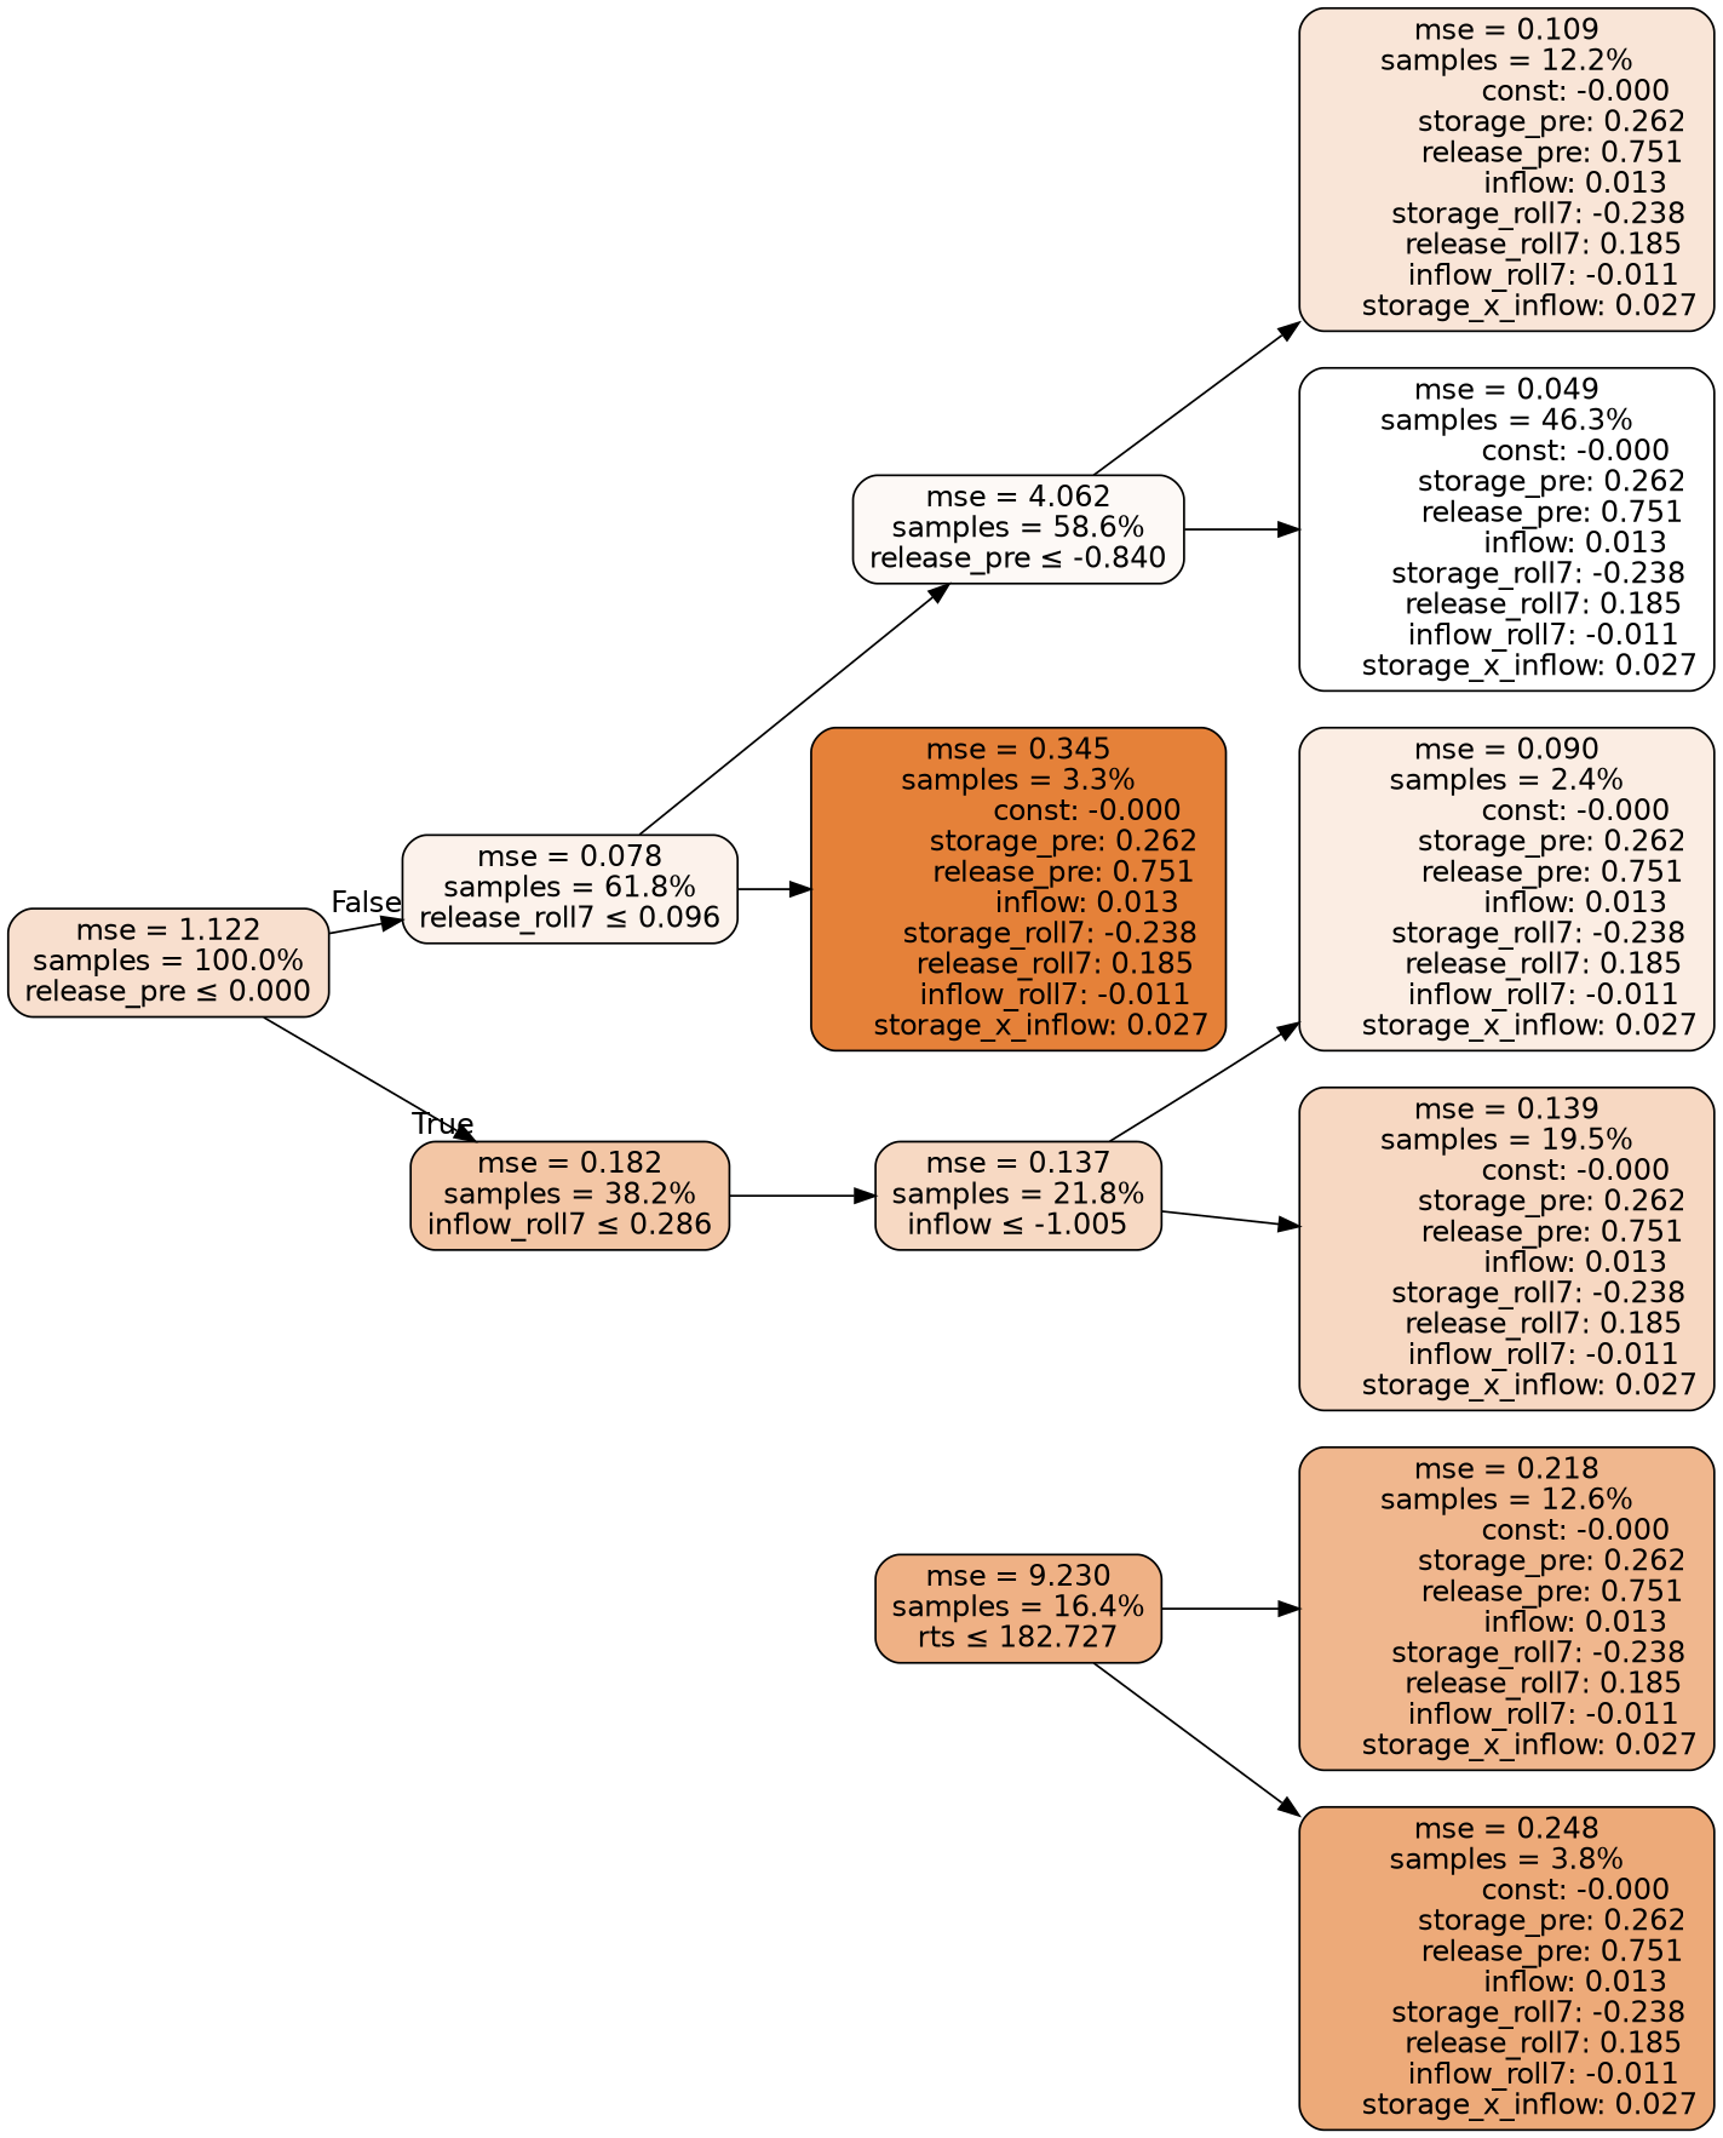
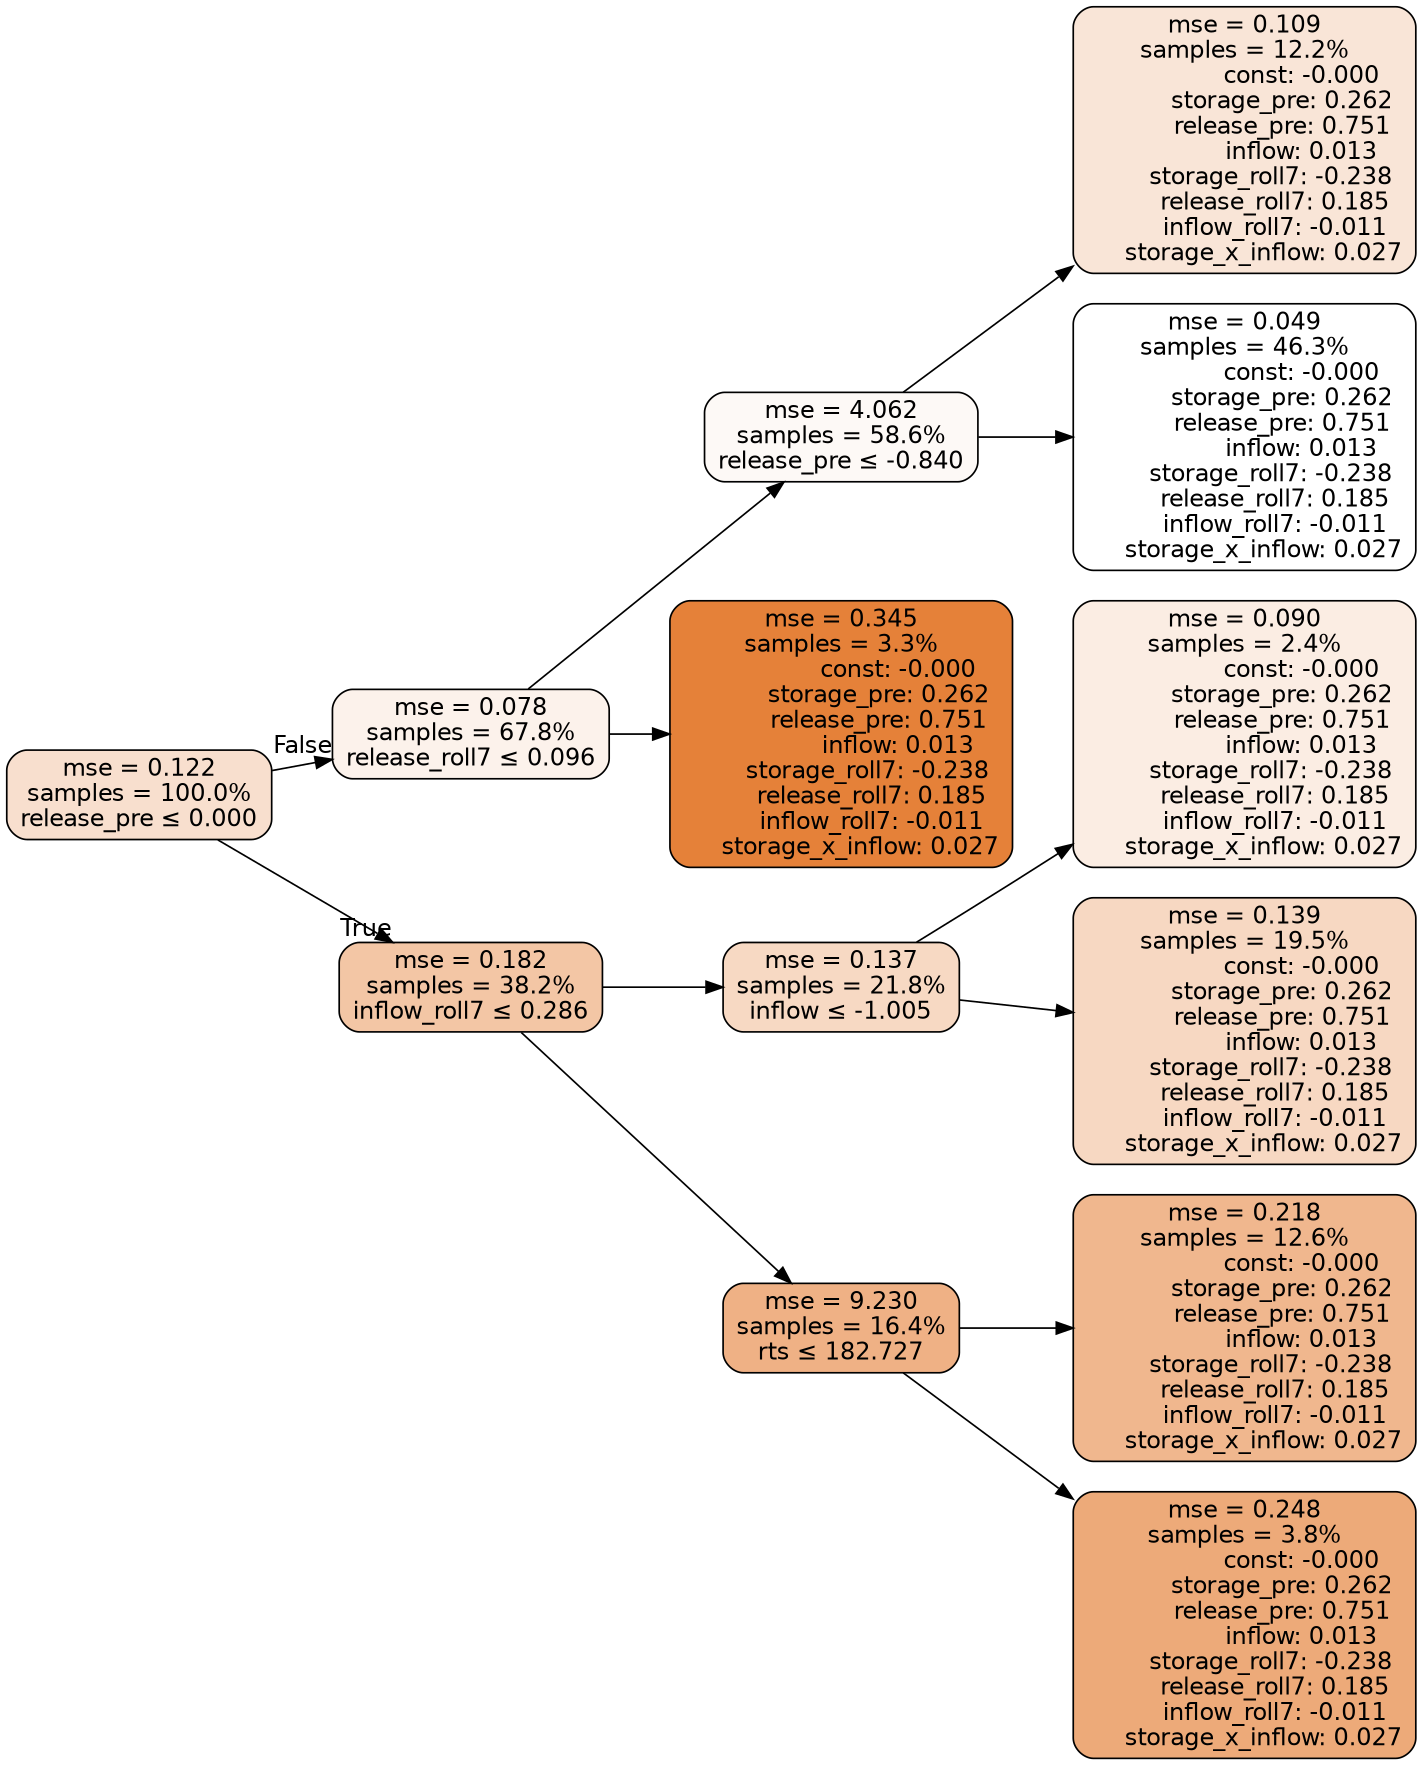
  digraph {
    rankdir=LR
    node [color=black fontname=helvetica shape=rectangle style="filled, rounded"]
    edge [fontname=helvetica]
-   n1 [fillcolor="#f8dfce" label="mse = 1.122\nsamples = 100.0%\nrelease_pre &le; 0.000"]
-   n2 [fillcolor="#fcf2eb" label="mse = 0.078\nsamples = 61.8%\nrelease_roll7 &le; 0.096"]
+   n1 [fillcolor="#f8dfce" label="mse = 0.122\nsamples = 100.0%\nrelease_pre &le; 0.000"]
+   n2 [fillcolor="#fcf2eb" label="mse = 0.078\nsamples = 67.8%\nrelease_roll7 &le; 0.096"]
    n3 [fillcolor="#f3c6a5" label="mse = 0.182\nsamples = 38.2%\ninflow_roll7 &le; 0.286"]
    n4 [fillcolor="#fdf9f6" label="mse = 4.062\nsamples = 58.6%\nrelease_pre &le; -0.840"]
    n5 [fillcolor="#e58139" label="mse = 0.345\nsamples = 3.3%\n               const: -0.000\n          storage_pre: 0.262\n          release_pre: 0.751\n               inflow: 0.013\n       storage_roll7: -0.238\n        release_roll7: 0.185\n        inflow_roll7: -0.011\n     storage_x_inflow: 0.027"]
    n6 [fillcolor="#f7d9c3" label="mse = 0.137\nsamples = 21.8%\ninflow &le; -1.005"]
    n7 [fillcolor="#efb185" label="mse = 9.230\nsamples = 16.4%\nrts &le; 182.727"]
    n8 [fillcolor="#f9e5d7" label="mse = 0.109\nsamples = 12.2%\n               const: -0.000\n          storage_pre: 0.262\n          release_pre: 0.751\n               inflow: 0.013\n       storage_roll7: -0.238\n        release_roll7: 0.185\n        inflow_roll7: -0.011\n     storage_x_inflow: 0.027"]
    n9 [fillcolor="#ffffff" label="mse = 0.049\nsamples = 46.3%\n               const: -0.000\n          storage_pre: 0.262\n          release_pre: 0.751\n               inflow: 0.013\n       storage_roll7: -0.238\n        release_roll7: 0.185\n        inflow_roll7: -0.011\n     storage_x_inflow: 0.027"]
    n10 [fillcolor="#fbede3" label="mse = 0.090\nsamples = 2.4%\n               const: -0.000\n          storage_pre: 0.262\n          release_pre: 0.751\n               inflow: 0.013\n       storage_roll7: -0.238\n        release_roll7: 0.185\n        inflow_roll7: -0.011\n     storage_x_inflow: 0.027"]
    n11 [fillcolor="#f7d8c2" label="mse = 0.139\nsamples = 19.5%\n               const: -0.000\n          storage_pre: 0.262\n          release_pre: 0.751\n               inflow: 0.013\n       storage_roll7: -0.238\n        release_roll7: 0.185\n        inflow_roll7: -0.011\n     storage_x_inflow: 0.027"]
    n12 [fillcolor="#f0b78e" label="mse = 0.218\nsamples = 12.6%\n               const: -0.000\n          storage_pre: 0.262\n          release_pre: 0.751\n               inflow: 0.013\n       storage_roll7: -0.238\n        release_roll7: 0.185\n        inflow_roll7: -0.011\n     storage_x_inflow: 0.027"]
    n13 [fillcolor="#edaa79" label="mse = 0.248\nsamples = 3.8%\n               const: -0.000\n          storage_pre: 0.262\n          release_pre: 0.751\n               inflow: 0.013\n       storage_roll7: -0.238\n        release_roll7: 0.185\n        inflow_roll7: -0.011\n     storage_x_inflow: 0.027"]
    n1 -> n2 [headlabel=False labelangle=45 labeldistance=2.5]
    n1 -> n3 [headlabel=True labelangle=-45 labeldistance=2.5]
    n2 -> n4
    n2 -> n5
    n3 -> n6
+   n3 -> n7
    n4 -> n8
    n4 -> n9
    n6 -> n10
    n6 -> n11
    n7 -> n12
    n7 -> n13
  }
